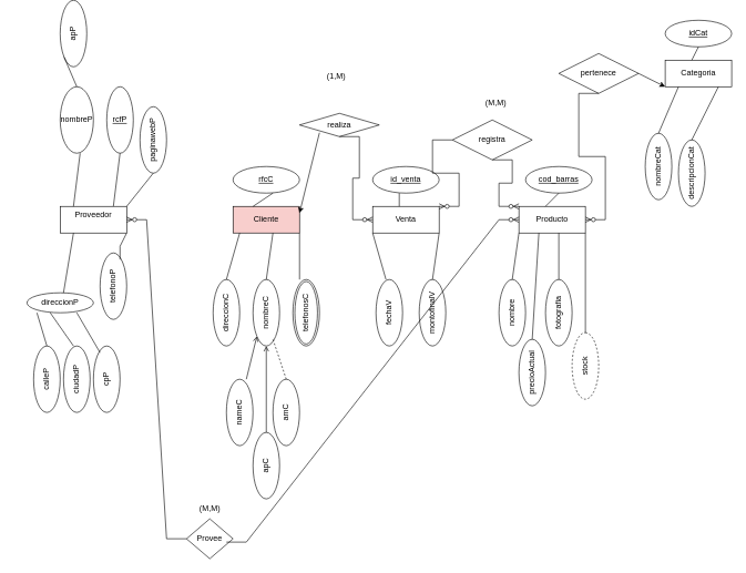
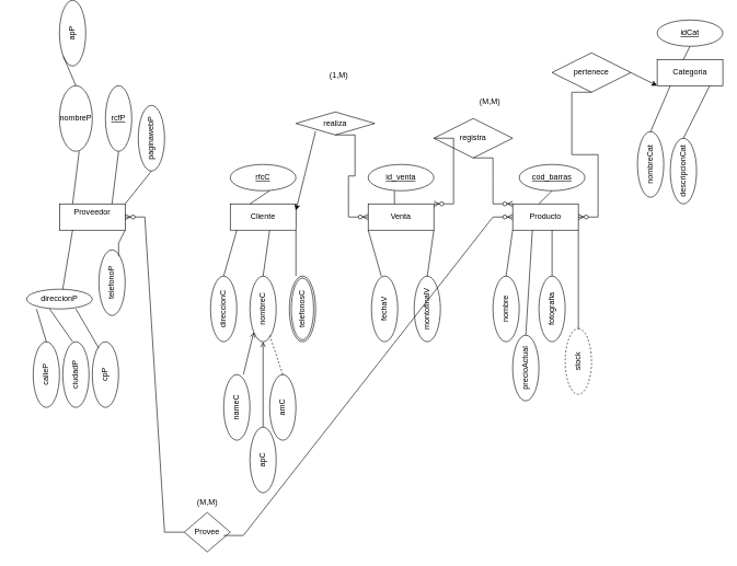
  <mxCell id="0" />
  <mxCell id="1" parent="0" />
  <mxCell id="2" value="nombreP" style="ellipse;whiteSpace=wrap;html=1;align=center;direction=south;" vertex="1" parent="1"><mxGeometry x="90" y="120" width="50" height="100" as="geometry" /></mxCell>
  <mxCell id="3" value="rcfP" style="ellipse;whiteSpace=wrap;html=1;align=center;fontStyle=4;direction=south;" vertex="1" parent="1"><mxGeometry x="160" y="120" width="40" height="100" as="geometry" /></mxCell>
  <mxCell id="4" value="apP" style="ellipse;whiteSpace=wrap;html=1;align=center;rotation=-90;" vertex="1" parent="1"><mxGeometry x="60" y="20" width="100" height="40" as="geometry" /></mxCell>
  <mxCell id="5" value="" style="endArrow=none;html=1;rounded=0;entryX=0;entryY=0;entryDx=0;entryDy=0;exitX=0;exitY=0.5;exitDx=0;exitDy=0;" edge="1" parent="1" source="2" target="4"><mxGeometry width="50" height="50" relative="1" as="geometry"><mxPoint x="100" y="110" as="sourcePoint" /><mxPoint x="130" y="90" as="targetPoint" /></mxGeometry></mxCell>
  <mxCell id="6" value="" style="endArrow=none;html=1;rounded=0;exitX=0.8;exitY=0;exitDx=0;exitDy=0;exitPerimeter=0;" edge="1" parent="1" source="7"><mxGeometry width="50" height="50" relative="1" as="geometry"><mxPoint x="180" y="230" as="sourcePoint" /><mxPoint x="180" y="220" as="targetPoint" /></mxGeometry></mxCell>
  <mxCell id="7" value="Proveedor&lt;div&gt;&lt;br&gt;&lt;/div&gt;" style="whiteSpace=wrap;html=1;align=center;" vertex="1" parent="1"><mxGeometry x="90" y="300" width="100" height="40" as="geometry" /></mxCell>
  <mxCell id="8" value="" style="endArrow=none;html=1;rounded=0;exitX=0.2;exitY=0;exitDx=0;exitDy=0;exitPerimeter=0;" edge="1" parent="1" source="7"><mxGeometry width="50" height="50" relative="1" as="geometry"><mxPoint x="70" y="270" as="sourcePoint" /><mxPoint x="120" y="220" as="targetPoint" /></mxGeometry></mxCell>
  <mxCell id="9" value="direccionP" style="ellipse;whiteSpace=wrap;html=1;align=center;" vertex="1" parent="1"><mxGeometry x="40" y="430" width="100" height="30" as="geometry" /></mxCell>
  <mxCell id="10" value="" style="endArrow=none;html=1;rounded=0;exitX=0.55;exitY=0;exitDx=0;exitDy=0;exitPerimeter=0;" edge="1" parent="1" source="9"><mxGeometry width="50" height="50" relative="1" as="geometry"><mxPoint x="60" y="390" as="sourcePoint" /><mxPoint x="110" y="340" as="targetPoint" /></mxGeometry></mxCell>
  <mxCell id="11" value="calleP" style="ellipse;whiteSpace=wrap;html=1;align=center;rotation=-90;" vertex="1" parent="1"><mxGeometry x="20" y="540" width="100" height="40" as="geometry" /></mxCell>
  <mxCell id="12" value="ciudadP" style="ellipse;whiteSpace=wrap;html=1;align=center;rotation=-90;" vertex="1" parent="1"><mxGeometry x="65" y="540" width="100" height="40" as="geometry" /></mxCell>
  <mxCell id="13" value="cpP" style="ellipse;whiteSpace=wrap;html=1;align=center;rotation=-90;" vertex="1" parent="1"><mxGeometry x="110" y="540" width="100" height="40" as="geometry" /></mxCell>
  <mxCell id="14" value="" style="endArrow=none;html=1;rounded=0;entryX=0.15;entryY=1;entryDx=0;entryDy=0;entryPerimeter=0;" edge="1" parent="1" target="9"><mxGeometry width="50" height="50" relative="1" as="geometry"><mxPoint x="70" y="510" as="sourcePoint" /><mxPoint x="110" y="460" as="targetPoint" /></mxGeometry></mxCell>
  <mxCell id="15" value="" style="endArrow=none;html=1;rounded=0;entryX=0.35;entryY=1;entryDx=0;entryDy=0;entryPerimeter=0;" edge="1" parent="1" target="9"><mxGeometry width="50" height="50" relative="1" as="geometry"><mxPoint x="110" y="510" as="sourcePoint" /><mxPoint x="160" y="460" as="targetPoint" /></mxGeometry></mxCell>
  <mxCell id="16" value="" style="endArrow=none;html=1;rounded=0;entryX=0.75;entryY=1;entryDx=0;entryDy=0;entryPerimeter=0;" edge="1" parent="1" target="9"><mxGeometry width="50" height="50" relative="1" as="geometry"><mxPoint x="150" y="520" as="sourcePoint" /><mxPoint x="200" y="470" as="targetPoint" /></mxGeometry></mxCell>
  <mxCell id="17" value="telefonoP" style="ellipse;whiteSpace=wrap;html=1;align=center;rotation=-90;" vertex="1" parent="1"><mxGeometry x="120" y="400" width="100" height="40" as="geometry" /></mxCell>
  <mxCell id="18" value="paginawebP" style="ellipse;whiteSpace=wrap;html=1;align=center;rotation=-90;" vertex="1" parent="1"><mxGeometry x="180" y="180" width="100" height="40" as="geometry" /></mxCell>
  <mxCell id="19" value="" style="endArrow=none;html=1;rounded=0;entryX=0;entryY=0.5;entryDx=0;entryDy=0;entryPerimeter=0;" edge="1" parent="1" target="18"><mxGeometry width="50" height="50" relative="1" as="geometry"><mxPoint x="190" y="300" as="sourcePoint" /><mxPoint x="220" y="260" as="targetPoint" /></mxGeometry></mxCell>
  <mxCell id="20" value="" style="endArrow=none;html=1;rounded=0;exitX=0.9;exitY=0.75;exitDx=0;exitDy=0;exitPerimeter=0;" edge="1" parent="1" source="17"><mxGeometry width="50" height="50" relative="1" as="geometry"><mxPoint x="140" y="390" as="sourcePoint" /><mxPoint x="190" y="340" as="targetPoint" /><Array as="points"><mxPoint x="180" y="360" /></Array></mxGeometry></mxCell>
- <mxCell id="21" value="Cliente" style="whiteSpace=wrap;html=1;align=center;fillColor=#f8cecc;" vertex="1" parent="1"><mxGeometry x="350" y="300" width="100" height="40" as="geometry" /></mxCell>
+ <mxCell id="21" value="Cliente" style="whiteSpace=wrap;html=1;align=center;" vertex="1" parent="1"><mxGeometry x="350" y="300" width="100" height="40" as="geometry" /></mxCell>
  <mxCell id="22" value="direccionC" style="ellipse;whiteSpace=wrap;html=1;align=center;rotation=-90;" vertex="1" parent="1"><mxGeometry x="290" y="440" width="100" height="40" as="geometry" /></mxCell>
  <mxCell id="23" value="nombreC" style="ellipse;whiteSpace=wrap;html=1;align=center;rotation=-90;" vertex="1" parent="1"><mxGeometry x="350" y="440" width="100" height="40" as="geometry" /></mxCell>
  <mxCell id="24" value="telefonosC" style="ellipse;shape=doubleEllipse;margin=3;whiteSpace=wrap;html=1;align=center;rotation=-90;" vertex="1" parent="1"><mxGeometry x="410" y="440" width="100" height="40" as="geometry" /></mxCell>
  <mxCell id="25" value="rfcC" style="ellipse;whiteSpace=wrap;html=1;align=center;fontStyle=4;" vertex="1" parent="1"><mxGeometry x="350" y="240" width="100" height="40" as="geometry" /></mxCell>
  <mxCell id="26" value="" style="endArrow=none;html=1;rounded=0;exitX=1;exitY=0.5;exitDx=0;exitDy=0;" edge="1" parent="1" source="22"><mxGeometry width="50" height="50" relative="1" as="geometry"><mxPoint x="310" y="390" as="sourcePoint" /><mxPoint x="360" y="340" as="targetPoint" /></mxGeometry></mxCell>
  <mxCell id="27" value="" style="endArrow=none;html=1;rounded=0;exitX=1;exitY=0.5;exitDx=0;exitDy=0;exitPerimeter=0;" edge="1" parent="1" source="23"><mxGeometry width="50" height="50" relative="1" as="geometry"><mxPoint x="360" y="390" as="sourcePoint" /><mxPoint x="410" y="340" as="targetPoint" /></mxGeometry></mxCell>
  <mxCell id="28" value="" style="endArrow=none;html=1;rounded=0;exitX=1;exitY=0.25;exitDx=0;exitDy=0;exitPerimeter=0;" edge="1" parent="1" source="24"><mxGeometry width="50" height="50" relative="1" as="geometry"><mxPoint x="400" y="390" as="sourcePoint" /><mxPoint x="450" y="340" as="targetPoint" /></mxGeometry></mxCell>
  <mxCell id="29" value="" style="endArrow=none;html=1;rounded=0;" edge="1" parent="1"><mxGeometry width="50" height="50" relative="1" as="geometry"><mxPoint x="380" y="300" as="sourcePoint" /><mxPoint x="410" y="280" as="targetPoint" /></mxGeometry></mxCell>
  <mxCell id="30" value="nameC" style="ellipse;whiteSpace=wrap;html=1;align=center;rotation=-90;" vertex="1" parent="1"><mxGeometry x="310" y="590" width="100" height="40" as="geometry" /></mxCell>
  <mxCell id="31" value="apC" style="ellipse;whiteSpace=wrap;html=1;align=center;rotation=-90;" vertex="1" parent="1"><mxGeometry x="350" y="670" width="100" height="40" as="geometry" /></mxCell>
  <mxCell id="32" value="amC" style="ellipse;whiteSpace=wrap;html=1;align=center;rotation=-90;" vertex="1" parent="1"><mxGeometry x="380" y="590" width="100" height="40" as="geometry" /></mxCell>
  <mxCell id="33" value="" style="endArrow=open;html=1;rounded=0;exitX=1;exitY=0.75;exitDx=0;exitDy=0;exitPerimeter=0;entryX=0;entryY=0;entryDx=0;entryDy=0;" edge="1" parent="1" source="30" target="23"><mxGeometry width="50" height="50" relative="1" as="geometry"><mxPoint x="350" y="560" as="sourcePoint" /><mxPoint x="400" y="510" as="targetPoint" /></mxGeometry></mxCell>
  <mxCell id="34" value="" style="endArrow=open;html=1;rounded=0;entryX=0;entryY=0.5;entryDx=0;entryDy=0;entryPerimeter=0;exitX=1;exitY=0.5;exitDx=0;exitDy=0;exitPerimeter=0;" edge="1" parent="1" source="31" target="23"><mxGeometry width="50" height="50" relative="1" as="geometry"><mxPoint x="390" y="600" as="sourcePoint" /><mxPoint x="440" y="550" as="targetPoint" /></mxGeometry></mxCell>
  <mxCell id="35" value="" style="endArrow=none;dashed=1;html=1;rounded=0;exitX=1;exitY=0.5;exitDx=0;exitDy=0;exitPerimeter=0;entryX=0.1;entryY=0.75;entryDx=0;entryDy=0;entryPerimeter=0;" edge="1" parent="1" source="32" target="23"><mxGeometry width="50" height="50" relative="1" as="geometry"><mxPoint x="490" y="570" as="sourcePoint" /><mxPoint x="540" y="520" as="targetPoint" /></mxGeometry></mxCell>
  <mxCell id="36" value="Venta" style="whiteSpace=wrap;html=1;align=center;" vertex="1" parent="1"><mxGeometry x="560" y="300" width="100" height="40" as="geometry" /></mxCell>
  <mxCell id="37" value="id_venta" style="ellipse;whiteSpace=wrap;html=1;align=center;fontStyle=4;" vertex="1" parent="1"><mxGeometry x="560" y="240" width="100" height="40" as="geometry" /></mxCell>
  <mxCell id="38" value="fechaV" style="ellipse;whiteSpace=wrap;html=1;align=center;rotation=-90;" vertex="1" parent="1"><mxGeometry x="535" y="440" width="100" height="40" as="geometry" /></mxCell>
  <mxCell id="39" value="montofinalV" style="ellipse;whiteSpace=wrap;html=1;align=center;rotation=-90;" vertex="1" parent="1"><mxGeometry x="600" y="440" width="100" height="40" as="geometry" /></mxCell>
  <mxCell id="40" value="" style="endArrow=none;html=1;rounded=0;exitX=1;exitY=0.375;exitDx=0;exitDy=0;exitPerimeter=0;" edge="1" parent="1" source="38"><mxGeometry width="50" height="50" relative="1" as="geometry"><mxPoint x="510" y="390" as="sourcePoint" /><mxPoint x="560" y="340" as="targetPoint" /></mxGeometry></mxCell>
  <mxCell id="41" value="" style="endArrow=none;html=1;rounded=0;exitX=1;exitY=0.5;exitDx=0;exitDy=0;exitPerimeter=0;" edge="1" parent="1" source="39"><mxGeometry width="50" height="50" relative="1" as="geometry"><mxPoint x="610" y="390" as="sourcePoint" /><mxPoint x="660" y="340" as="targetPoint" /></mxGeometry></mxCell>
  <mxCell id="42" value="" style="endArrow=none;html=1;rounded=0;exitX=0.4;exitY=0;exitDx=0;exitDy=0;exitPerimeter=0;" edge="1" parent="1" source="36"><mxGeometry width="50" height="50" relative="1" as="geometry"><mxPoint x="550" y="330" as="sourcePoint" /><mxPoint x="600" y="280" as="targetPoint" /></mxGeometry></mxCell>
  <mxCell id="43" value="Producto" style="whiteSpace=wrap;html=1;align=center;" vertex="1" parent="1"><mxGeometry x="780" y="300" width="100" height="40" as="geometry" /></mxCell>
  <mxCell id="44" value="cod_barras" style="ellipse;whiteSpace=wrap;html=1;align=center;fontStyle=4;" vertex="1" parent="1"><mxGeometry x="790" y="240" width="100" height="40" as="geometry" /></mxCell>
  <mxCell id="45" value="nombre" style="ellipse;whiteSpace=wrap;html=1;align=center;rotation=-90;" vertex="1" parent="1"><mxGeometry x="720" y="440" width="100" height="40" as="geometry" /></mxCell>
  <mxCell id="46" value="precioActual" style="ellipse;whiteSpace=wrap;html=1;align=center;rotation=-90;" vertex="1" parent="1"><mxGeometry x="750" y="530" width="100" height="40" as="geometry" /></mxCell>
  <mxCell id="47" value="fotografia" style="ellipse;whiteSpace=wrap;html=1;align=center;rotation=-90;" vertex="1" parent="1"><mxGeometry x="790" y="440" width="100" height="40" as="geometry" /></mxCell>
  <mxCell id="48" value="stock" style="ellipse;whiteSpace=wrap;html=1;align=center;dashed=1;rotation=-90;" vertex="1" parent="1"><mxGeometry x="830" y="520" width="100" height="40" as="geometry" /></mxCell>
  <mxCell id="49" value="" style="endArrow=none;html=1;rounded=0;exitX=1;exitY=0.5;exitDx=0;exitDy=0;exitPerimeter=0;" edge="1" parent="1" source="45"><mxGeometry width="50" height="50" relative="1" as="geometry"><mxPoint x="730" y="390" as="sourcePoint" /><mxPoint x="780" y="340" as="targetPoint" /></mxGeometry></mxCell>
  <mxCell id="50" value="" style="endArrow=none;html=1;rounded=0;exitX=1;exitY=0.5;exitDx=0;exitDy=0;exitPerimeter=0;" edge="1" parent="1" source="46"><mxGeometry width="50" height="50" relative="1" as="geometry"><mxPoint x="790" y="390" as="sourcePoint" /><mxPoint x="810" y="340" as="targetPoint" /></mxGeometry></mxCell>
  <mxCell id="51" value="" style="endArrow=none;html=1;rounded=0;exitX=1;exitY=0.5;exitDx=0;exitDy=0;exitPerimeter=0;" edge="1" parent="1" source="48"><mxGeometry width="50" height="50" relative="1" as="geometry"><mxPoint x="830" y="390" as="sourcePoint" /><mxPoint x="880" y="340" as="targetPoint" /></mxGeometry></mxCell>
  <mxCell id="52" value="" style="endArrow=none;html=1;rounded=0;entryX=0.6;entryY=1;entryDx=0;entryDy=0;entryPerimeter=0;exitX=1;exitY=0.5;exitDx=0;exitDy=0;exitPerimeter=0;" edge="1" parent="1" source="47" target="43"><mxGeometry width="50" height="50" relative="1" as="geometry"><mxPoint x="940" y="400" as="sourcePoint" /><mxPoint x="990" y="350" as="targetPoint" /></mxGeometry></mxCell>
  <mxCell id="53" value="" style="endArrow=none;html=1;rounded=0;entryX=0.5;entryY=1;entryDx=0;entryDy=0;" edge="1" parent="1" target="44"><mxGeometry width="50" height="50" relative="1" as="geometry"><mxPoint x="820" y="300" as="sourcePoint" /><mxPoint x="870" y="250" as="targetPoint" /></mxGeometry></mxCell>
  <mxCell id="54" value="Categoria" style="whiteSpace=wrap;html=1;align=center;" vertex="1" parent="1"><mxGeometry x="1000" y="80" width="100" height="40" as="geometry" /></mxCell>
  <mxCell id="55" value="nombreCat" style="ellipse;whiteSpace=wrap;html=1;align=center;rotation=-90;" vertex="1" parent="1"><mxGeometry x="940" y="220" width="100" height="40" as="geometry" /></mxCell>
  <mxCell id="56" value="descripcionCat" style="ellipse;whiteSpace=wrap;html=1;align=center;rotation=-90;" vertex="1" parent="1"><mxGeometry x="990" y="230" width="100" height="40" as="geometry" /></mxCell>
  <mxCell id="57" value="idCat" style="ellipse;whiteSpace=wrap;html=1;align=center;fontStyle=4;" vertex="1" parent="1"><mxGeometry x="1000" y="20" width="100" height="40" as="geometry" /></mxCell>
  <mxCell id="58" value="" style="endArrow=none;html=1;rounded=0;exitX=1;exitY=0.5;exitDx=0;exitDy=0;exitPerimeter=0;" edge="1" parent="1" source="55"><mxGeometry width="50" height="50" relative="1" as="geometry"><mxPoint x="970" y="170" as="sourcePoint" /><mxPoint x="1020" y="120" as="targetPoint" /></mxGeometry></mxCell>
  <mxCell id="59" value="" style="endArrow=none;html=1;rounded=0;" edge="1" parent="1"><mxGeometry width="50" height="50" relative="1" as="geometry"><mxPoint x="1040" y="200" as="sourcePoint" /><mxPoint x="1080" y="120" as="targetPoint" /></mxGeometry></mxCell>
  <mxCell id="60" value="" style="endArrow=none;html=1;rounded=0;" edge="1" parent="1"><mxGeometry width="50" height="50" relative="1" as="geometry"><mxPoint x="1040" y="80" as="sourcePoint" /><mxPoint x="1050" y="60" as="targetPoint" /></mxGeometry></mxCell>
  <mxCell id="61" value="Provee" style="shape=rhombus;perimeter=rhombusPerimeter;whiteSpace=wrap;html=1;align=center;" vertex="1" parent="1"><mxGeometry x="280" y="770" width="70" height="60" as="geometry" /></mxCell>
  <mxCell id="62" value="realiza" style="shape=rhombus;perimeter=rhombusPerimeter;whiteSpace=wrap;html=1;align=center;" vertex="1" parent="1"><mxGeometry x="450" y="160" width="120" height="35" as="geometry" /></mxCell>
- <mxCell id="63" value="registra" style="shape=rhombus;perimeter=rhombusPerimeter;whiteSpace=wrap;html=1;align=center;" vertex="1" parent="1"><mxGeometry x="680" y="170" width="120" height="60" as="geometry" /></mxCell>
+ <mxCell id="63" value="registra" style="shape=rhombus;perimeter=rhombusPerimeter;whiteSpace=wrap;html=1;align=center;" vertex="1" parent="1"><mxGeometry x="660" y="170" width="120" height="60" as="geometry" /></mxCell>
  <mxCell id="64" value="pertenece" style="shape=rhombus;perimeter=rhombusPerimeter;whiteSpace=wrap;html=1;align=center;" vertex="1" parent="1"><mxGeometry x="840" y="70" width="120" height="60" as="geometry" /></mxCell>
  <mxCell id="65" value="(M,M)" style="text;html=1;align=center;verticalAlign=middle;resizable=0;points=[];autosize=1;strokeColor=none;fillColor=none;" vertex="1" parent="1"><mxGeometry x="290" y="740" width="50" height="30" as="geometry" /></mxCell>
  <mxCell id="66" value="(M,M)" style="text;html=1;align=center;verticalAlign=middle;resizable=0;points=[];autosize=1;strokeColor=none;fillColor=none;" vertex="1" parent="1"><mxGeometry x="720" y="130" width="50" height="30" as="geometry" /></mxCell>
- <mxCell id="67" value="(1,M)" style="text;html=1;align=center;verticalAlign=middle;resizable=0;points=[];autosize=1;strokeColor=none;fillColor=none;" vertex="1" parent="1"><mxGeometry x="480" y="90" width="50" height="30" as="geometry" /></mxCell>
+ <mxCell id="67" value="(1,M)" style="text;html=1;align=center;verticalAlign=middle;resizable=0;points=[];autosize=1;strokeColor=none;fillColor=none;" vertex="1" parent="1"><mxGeometry x="490" y="90" width="50" height="30" as="geometry" /></mxCell>
  <mxCell id="68" value="" style="endArrow=classic;html=1;rounded=0;entryX=1;entryY=0.25;entryDx=0;entryDy=0;entryPerimeter=0;exitX=0.25;exitY=0.833;exitDx=0;exitDy=0;exitPerimeter=0;" edge="1" parent="1" source="62" target="21"><mxGeometry width="50" height="50" relative="1" as="geometry"><mxPoint x="470" y="240" as="sourcePoint" /><mxPoint x="390" y="160" as="targetPoint" /></mxGeometry></mxCell>
  <mxCell id="69" value="" style="edgeStyle=entityRelationEdgeStyle;fontSize=12;html=1;endArrow=ERzeroToMany;endFill=1;rounded=0;entryX=0;entryY=0.5;entryDx=0;entryDy=0;entryPerimeter=0;exitX=0.5;exitY=1;exitDx=0;exitDy=0;" edge="1" parent="1" source="62" target="36"><mxGeometry width="100" height="100" relative="1" as="geometry"><mxPoint x="570" y="190" as="sourcePoint" /><mxPoint x="670" y="90" as="targetPoint" /><Array as="points"><mxPoint x="520" y="230" /></Array></mxGeometry></mxCell>
  <mxCell id="70" value="" style="edgeStyle=entityRelationEdgeStyle;fontSize=12;html=1;endArrow=ERzeroToMany;endFill=1;rounded=0;entryX=0;entryY=0.5;entryDx=0;entryDy=0;entryPerimeter=0;" edge="1" parent="1" target="43"><mxGeometry width="100" height="100" relative="1" as="geometry"><mxPoint x="340" y="805" as="sourcePoint" /><mxPoint x="440" y="705" as="targetPoint" /></mxGeometry></mxCell>
  <mxCell id="71" value="" style="edgeStyle=entityRelationEdgeStyle;fontSize=12;html=1;endArrow=ERzeroToMany;endFill=1;rounded=0;entryX=0;entryY=0;entryDx=0;entryDy=0;entryPerimeter=0;exitX=0.5;exitY=1;exitDx=0;exitDy=0;exitPerimeter=0;" edge="1" parent="1" source="63" target="43"><mxGeometry width="100" height="100" relative="1" as="geometry"><mxPoint x="790" y="200" as="sourcePoint" /><mxPoint x="890" y="100" as="targetPoint" /></mxGeometry></mxCell>
  <mxCell id="72" value="" style="edgeStyle=entityRelationEdgeStyle;fontSize=12;html=1;endArrow=ERzeroToMany;endFill=1;rounded=0;entryX=1;entryY=0;entryDx=0;entryDy=0;entryPerimeter=0;exitX=0;exitY=0.5;exitDx=0;exitDy=0;exitPerimeter=0;" edge="1" parent="1" source="63" target="36"><mxGeometry width="100" height="100" relative="1" as="geometry"><mxPoint x="690" y="340" as="sourcePoint" /><mxPoint x="770" y="230" as="targetPoint" /><Array as="points"><mxPoint x="690" y="320" /></Array></mxGeometry></mxCell>
  <mxCell id="73" value="" style="edgeStyle=entityRelationEdgeStyle;fontSize=12;html=1;endArrow=ERzeroToMany;endFill=1;rounded=0;entryX=1;entryY=0.5;entryDx=0;entryDy=0;entryPerimeter=0;exitX=0;exitY=0.5;exitDx=0;exitDy=0;exitPerimeter=0;" edge="1" parent="1" source="61" target="7"><mxGeometry width="100" height="100" relative="1" as="geometry"><mxPoint x="230" y="740" as="sourcePoint" /><mxPoint x="330" y="640" as="targetPoint" /></mxGeometry></mxCell>
  <mxCell id="74" value="" style="endArrow=classic;html=1;rounded=0;entryX=0;entryY=1;entryDx=0;entryDy=0;entryPerimeter=0;" edge="1" parent="1" target="54"><mxGeometry width="50" height="50" relative="1" as="geometry"><mxPoint x="960" y="100" as="sourcePoint" /><mxPoint x="990" y="100" as="targetPoint" /></mxGeometry></mxCell>
  <mxCell id="75" value="" style="edgeStyle=entityRelationEdgeStyle;fontSize=12;html=1;endArrow=ERzeroToMany;endFill=1;rounded=0;entryX=1;entryY=0.5;entryDx=0;entryDy=0;entryPerimeter=0;exitX=0.5;exitY=1;exitDx=0;exitDy=0;exitPerimeter=0;" edge="1" parent="1" source="64" target="43"><mxGeometry width="100" height="100" relative="1" as="geometry"><mxPoint x="950" y="460" as="sourcePoint" /><mxPoint x="1050" y="360" as="targetPoint" /></mxGeometry></mxCell>
